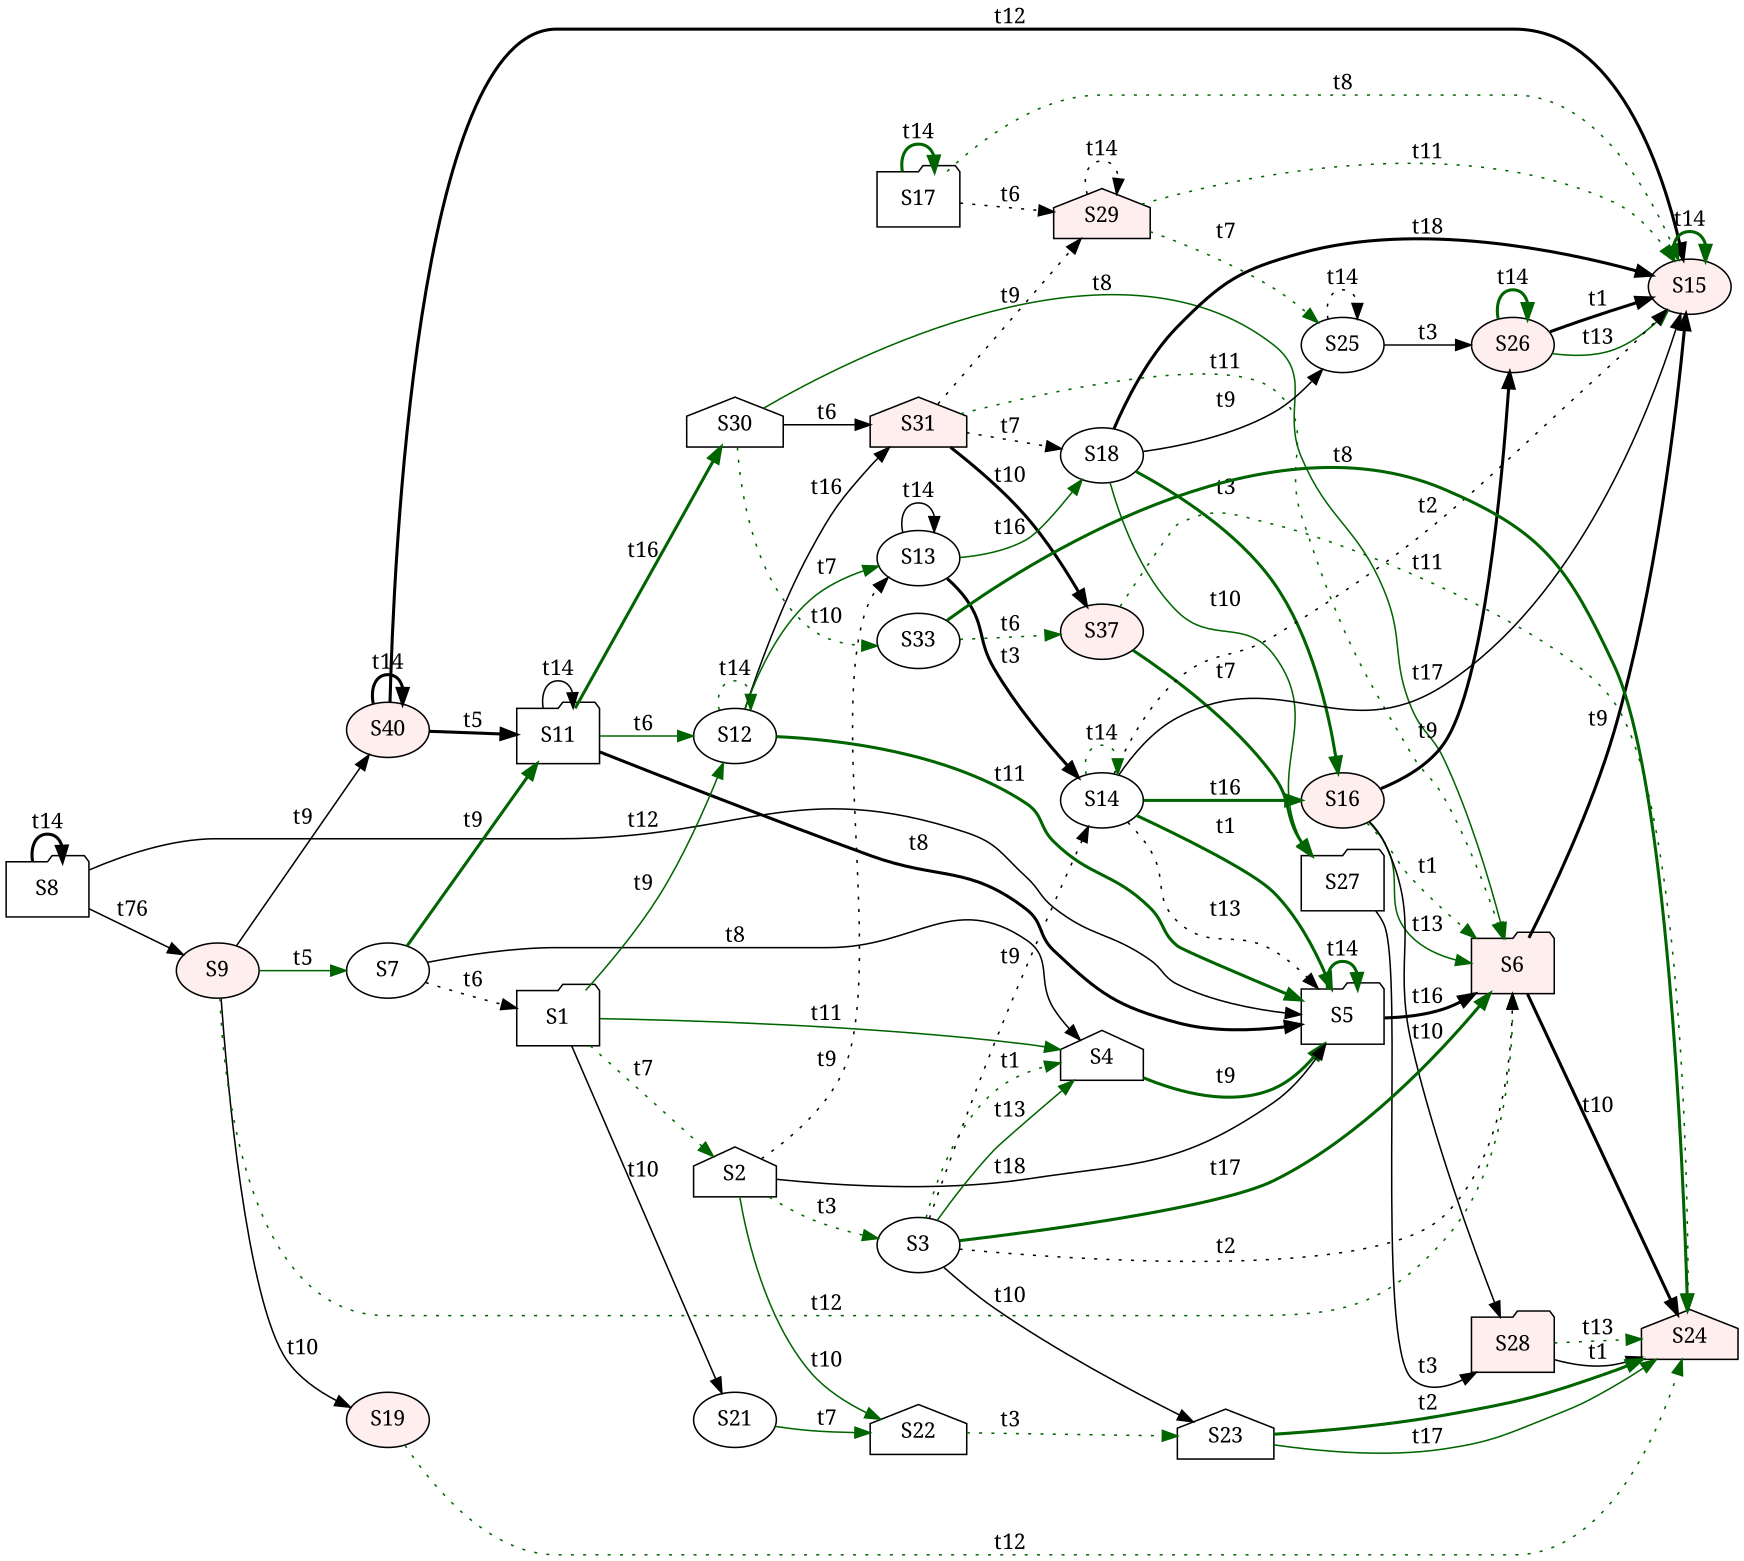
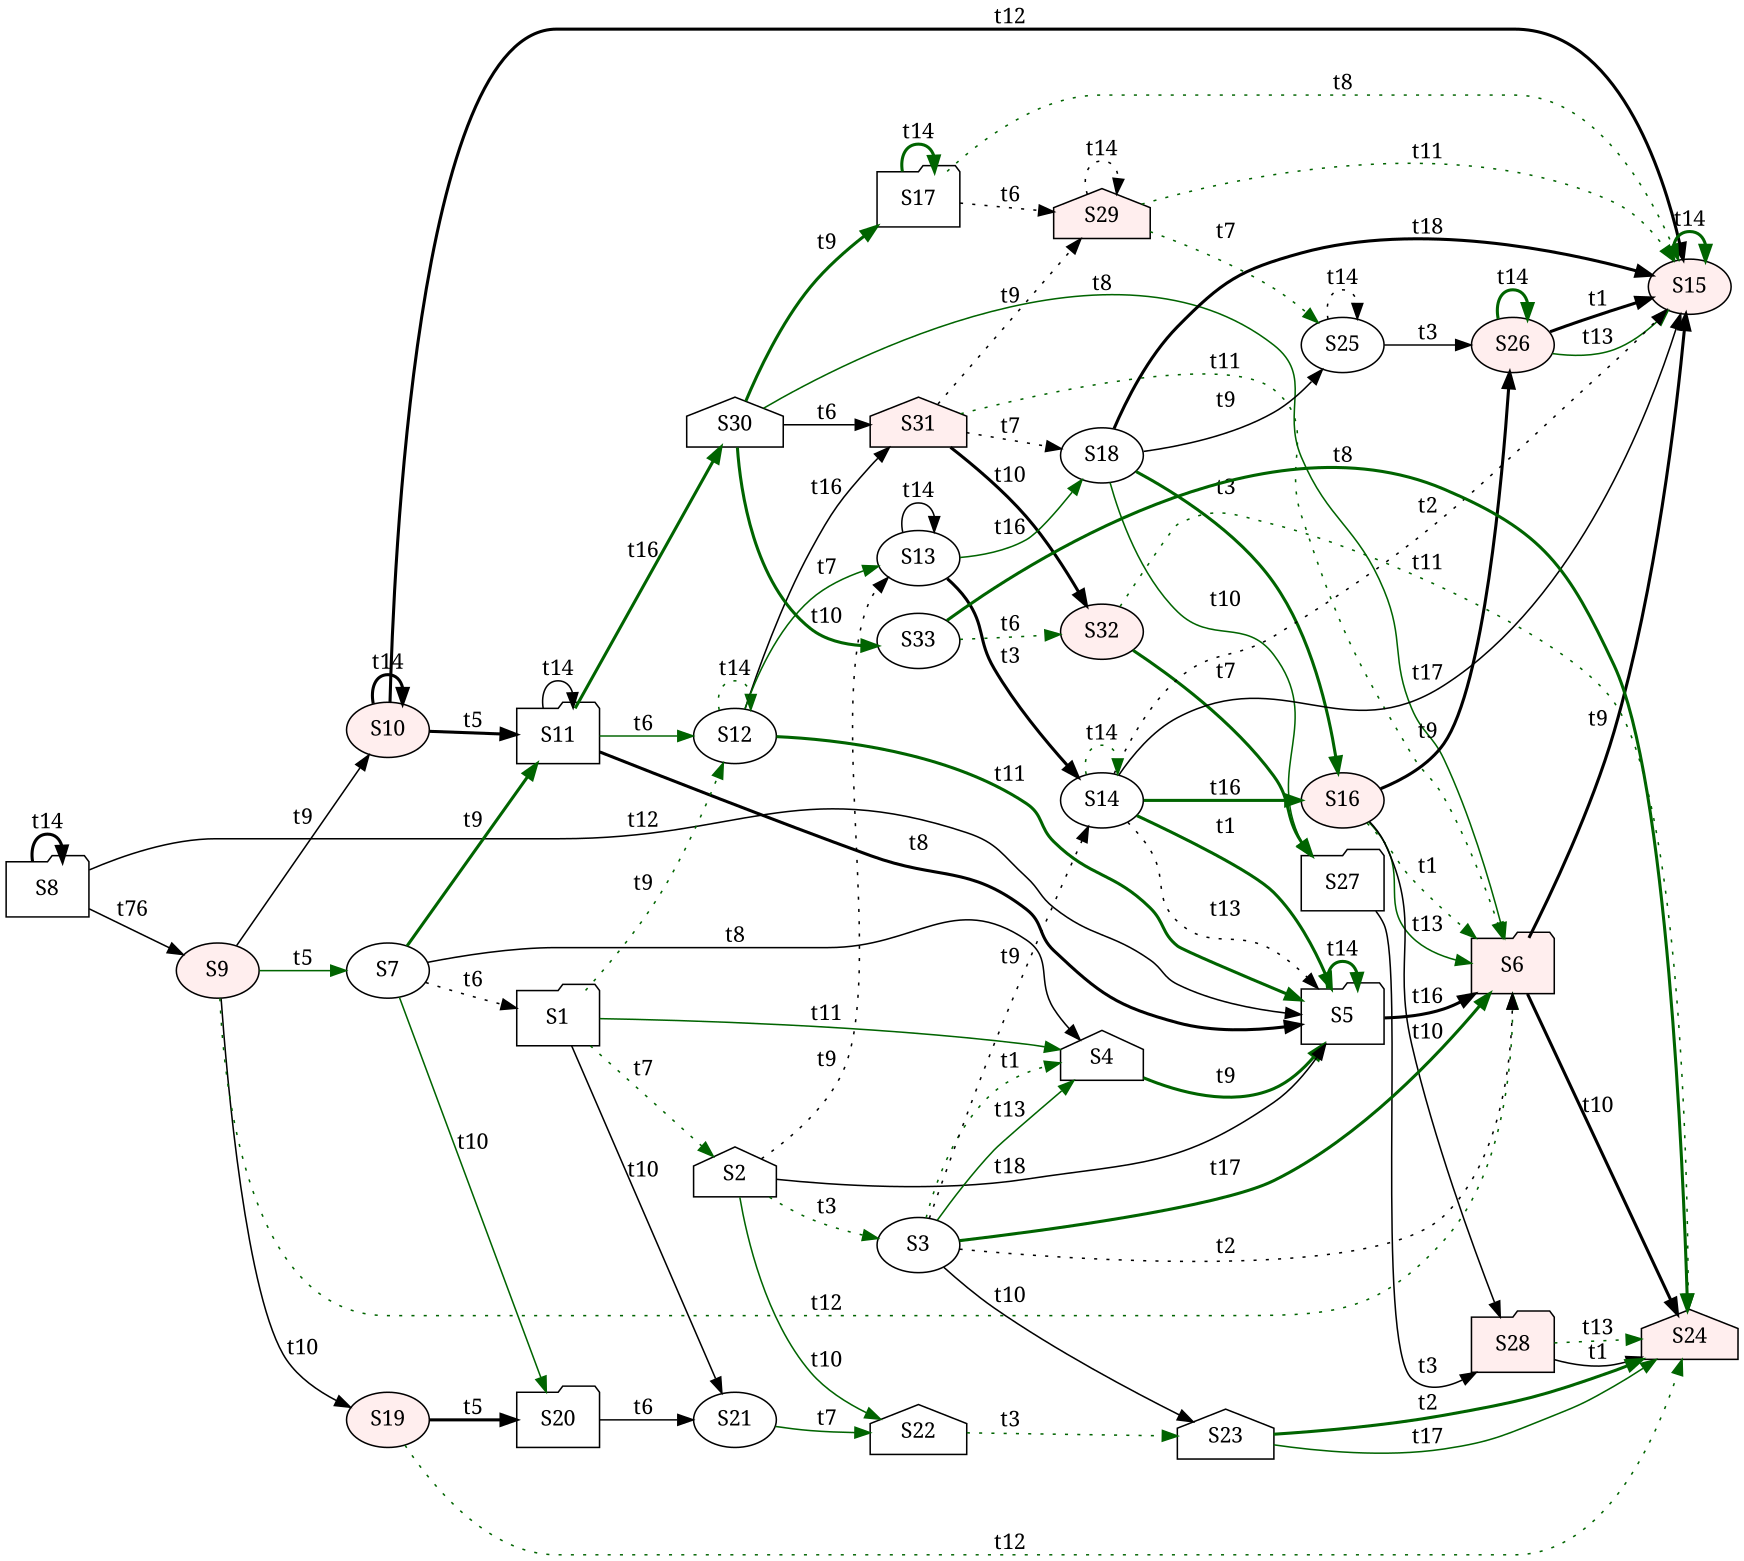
  digraph {
    fontname="Noto Serif"
    rankdir=LR
    node [fillcolor="#FFFFFF" fontname="Noto Serif" shape=ellipse style=filled]
    edge [color=darkgreen fontname="Noto Serif" style=solid]
    S8 [shape=folder]
    S9 [fillcolor="#FFEEEE"]
    S5 [shape=folder]
    S4 [shape=house]
-   S10 [fillcolor="#FFEEEE" label=S40]
+   S10 [fillcolor="#FFEEEE"]
    S19 [fillcolor="#FFEEEE"]
    S7
    S6 [fillcolor="#FFEEEE" shape=folder]
    S11 [shape=folder]
    S15 [fillcolor="#FFEEEE"]
    S24 [fillcolor="#FFEEEE" shape=house]
+   S20 [shape=folder]
    S1 [shape=folder]
    S12
    S30 [shape=house]
    S21
    S31 [fillcolor="#FFEEEE" shape=house]
    S29 [fillcolor="#FFEEEE" shape=house]
-   S32 [fillcolor="#FFEEEE" label=S37]
+   S32 [fillcolor="#FFEEEE"]
    S18
    S25
    S27 [shape=folder]
    S16 [fillcolor="#FFEEEE"]
    S2 [shape=house]
    S13
    S22 [shape=house]
    S3
    S26 [fillcolor="#FFEEEE"]
    S14
    S28 [fillcolor="#FFEEEE" shape=folder]
    S23 [shape=house]
    S17 [shape=folder]
    S33
    S8 -> S8 [color=black label=t14 style=bold]
    S8 -> S9 [color=black label=t76]
    S8 -> S5 [color=black label=t12]
    S9 -> S10 [color=black label=t9]
    S9 -> S19 [color=black label=t10]
    S9 -> S7 [label=t5]
    S9 -> S6 [label=t12 style=dotted]
    S5 -> S5 [label=t14 style=bold]
    S5 -> S6 [color=black label=t16 style=bold]
    S4 -> S5 [label=t9 style=bold]
    S10 -> S10 [color=black label=t14 style=bold]
    S10 -> S11 [color=black label=t5 style=bold]
    S10 -> S15 [color=black label=t12 style=bold]
    S19 -> S24 [label=t12 style=dotted]
+   S19 -> S20 [color=black label=t5 style=bold]
    S7 -> S4 [color=black label=t8]
    S7 -> S11 [label=t9 style=bold]
+   S7 -> S20 [label=t10]
    S7 -> S1 [color=black label=t6 style=dotted]
    S6 -> S15 [color=black label=t9 style=bold]
    S6 -> S24 [color=black label=t10 style=bold]
    S11 -> S5 [color=black label=t8 style=bold]
    S11 -> S11 [color=black label=t14]
    S11 -> S12 [label=t6]
    S11 -> S30 [label=t16 style=bold]
    S15 -> S15 [label=t14 style=bold]
+   S20 -> S21 [color=black label=t6]
    S1 -> S4 [label=t11]
-   S1 -> S12 [label=t9]
+   S1 -> S12 [label=t9 style=dotted]
    S1 -> S21 [color=black label=t10]
    S1 -> S2 [label=t7 style=dotted]
    S12 -> S5 [label=t11 style=bold]
    S12 -> S12 [label=t14 style=dotted]
    S12 -> S31 [color=black label=t16]
    S12 -> S13 [label=t7]
    S30 -> S6 [label=t8]
    S30 -> S31 [color=black label=t6]
-   S30 -> S33 [label=t10 style=dotted]
+   S30 -> S17 [label=t9 style=bold]
+   S30 -> S33 [label=t10 style=bold]
    S21 -> S22 [label=t7]
    S31 -> S6 [label=t11 style=dotted]
    S31 -> S29 [color=black label=t9 style=dotted]
    S31 -> S32 [color=black label=t10 style=bold]
    S31 -> S18 [color=black label=t7 style=dotted]
    S29 -> S15 [label=t11 style=dotted]
    S29 -> S29 [color=black label=t14 style=dotted]
    S29 -> S25 [label=t7 style=dotted]
    S32 -> S24 [label=t11 style=dotted]
    S32 -> S27 [label=t7 style=bold]
    S18 -> S15 [color=black label=t18 style=bold]
    S18 -> S25 [color=black label=t9]
    S18 -> S27 [label=t10]
    S18 -> S16 [label=t3 style=bold]
    S25 -> S25 [color=black label=t14 style=dotted]
    S25 -> S26 [color=black label=t3]
    S27 -> S28 [color=black label=t3]
    S16 -> S6 [label=t1 style=dotted]
    S16 -> S6 [label=t13]
    S16 -> S26 [color=black label=t9 style=bold]
    S16 -> S28 [color=black label=t10]
    S2 -> S5 [color=black label=t18]
    S2 -> S13 [color=black label=t9 style=dotted]
    S2 -> S22 [label=t10]
    S2 -> S3 [label=t3 style=dotted]
    S13 -> S18 [label=t16]
    S13 -> S13 [color=black label=t14]
    S13 -> S14 [color=black label=t3 style=bold]
    S22 -> S23 [label=t3 style=dotted]
    S3 -> S4 [label=t1 style=dotted]
    S3 -> S4 [label=t13]
    S3 -> S6 [color=black label=t2 style=dotted]
    S3 -> S6 [label=t17 style=bold]
    S3 -> S14 [color=black label=t9 style=dotted]
    S3 -> S23 [color=black label=t10]
    S26 -> S15 [color=black label=t1 style=bold]
    S26 -> S15 [label=t13]
    S26 -> S26 [label=t14 style=bold]
    S14 -> S5 [label=t1 style=bold]
    S14 -> S5 [color=black label=t13 style=dotted]
    S14 -> S15 [color=black label=t2 style=dotted]
    S14 -> S15 [color=black label=t17]
    S14 -> S16 [label=t16 style=bold]
    S14 -> S14 [label=t14 style=dotted]
    S28 -> S24 [color=black label=t1]
    S28 -> S24 [label=t13 style=dotted]
    S23 -> S24 [label=t2 style=bold]
    S23 -> S24 [label=t17]
    S17 -> S15 [label=t8 style=dotted]
    S17 -> S29 [color=black label=t6 style=dotted]
    S17 -> S17 [label=t14 style=bold]
    S33 -> S24 [label=t8 style=bold]
    S33 -> S32 [label=t6 style=dotted]
  }
